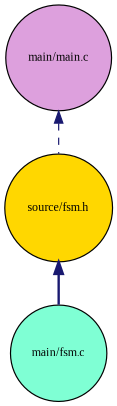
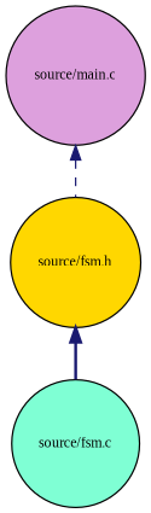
  digraph {
    fontname="Liberation Serif"
    node [color=black fontname="Liberation Serif" fontsize=10 shape=circle style=filled]
    edge [color=midnightblue dir=back fontname="Liberation Serif" fontsize=10 labelfontname=Helvetica labelfontsize=10]
    n1 [fillcolor=gold fontcolor=black height=0.2 label="source/fsm.h" width=0.4]
-   n2 [fillcolor=aquamarine height=0.2 label="main/fsm.c" width=0.4]
-   n3 [fillcolor=plum height=0.2 label="main/main.c" width=0.4]
+   n2 [fillcolor=aquamarine height=0.2 label="source/fsm.c" width=0.4]
+   n3 [fillcolor=plum height=0.2 label="source/main.c" width=0.4]
    n1 -> n2 [style=bold]
    n3 -> n1 [style=dashed]
  }
